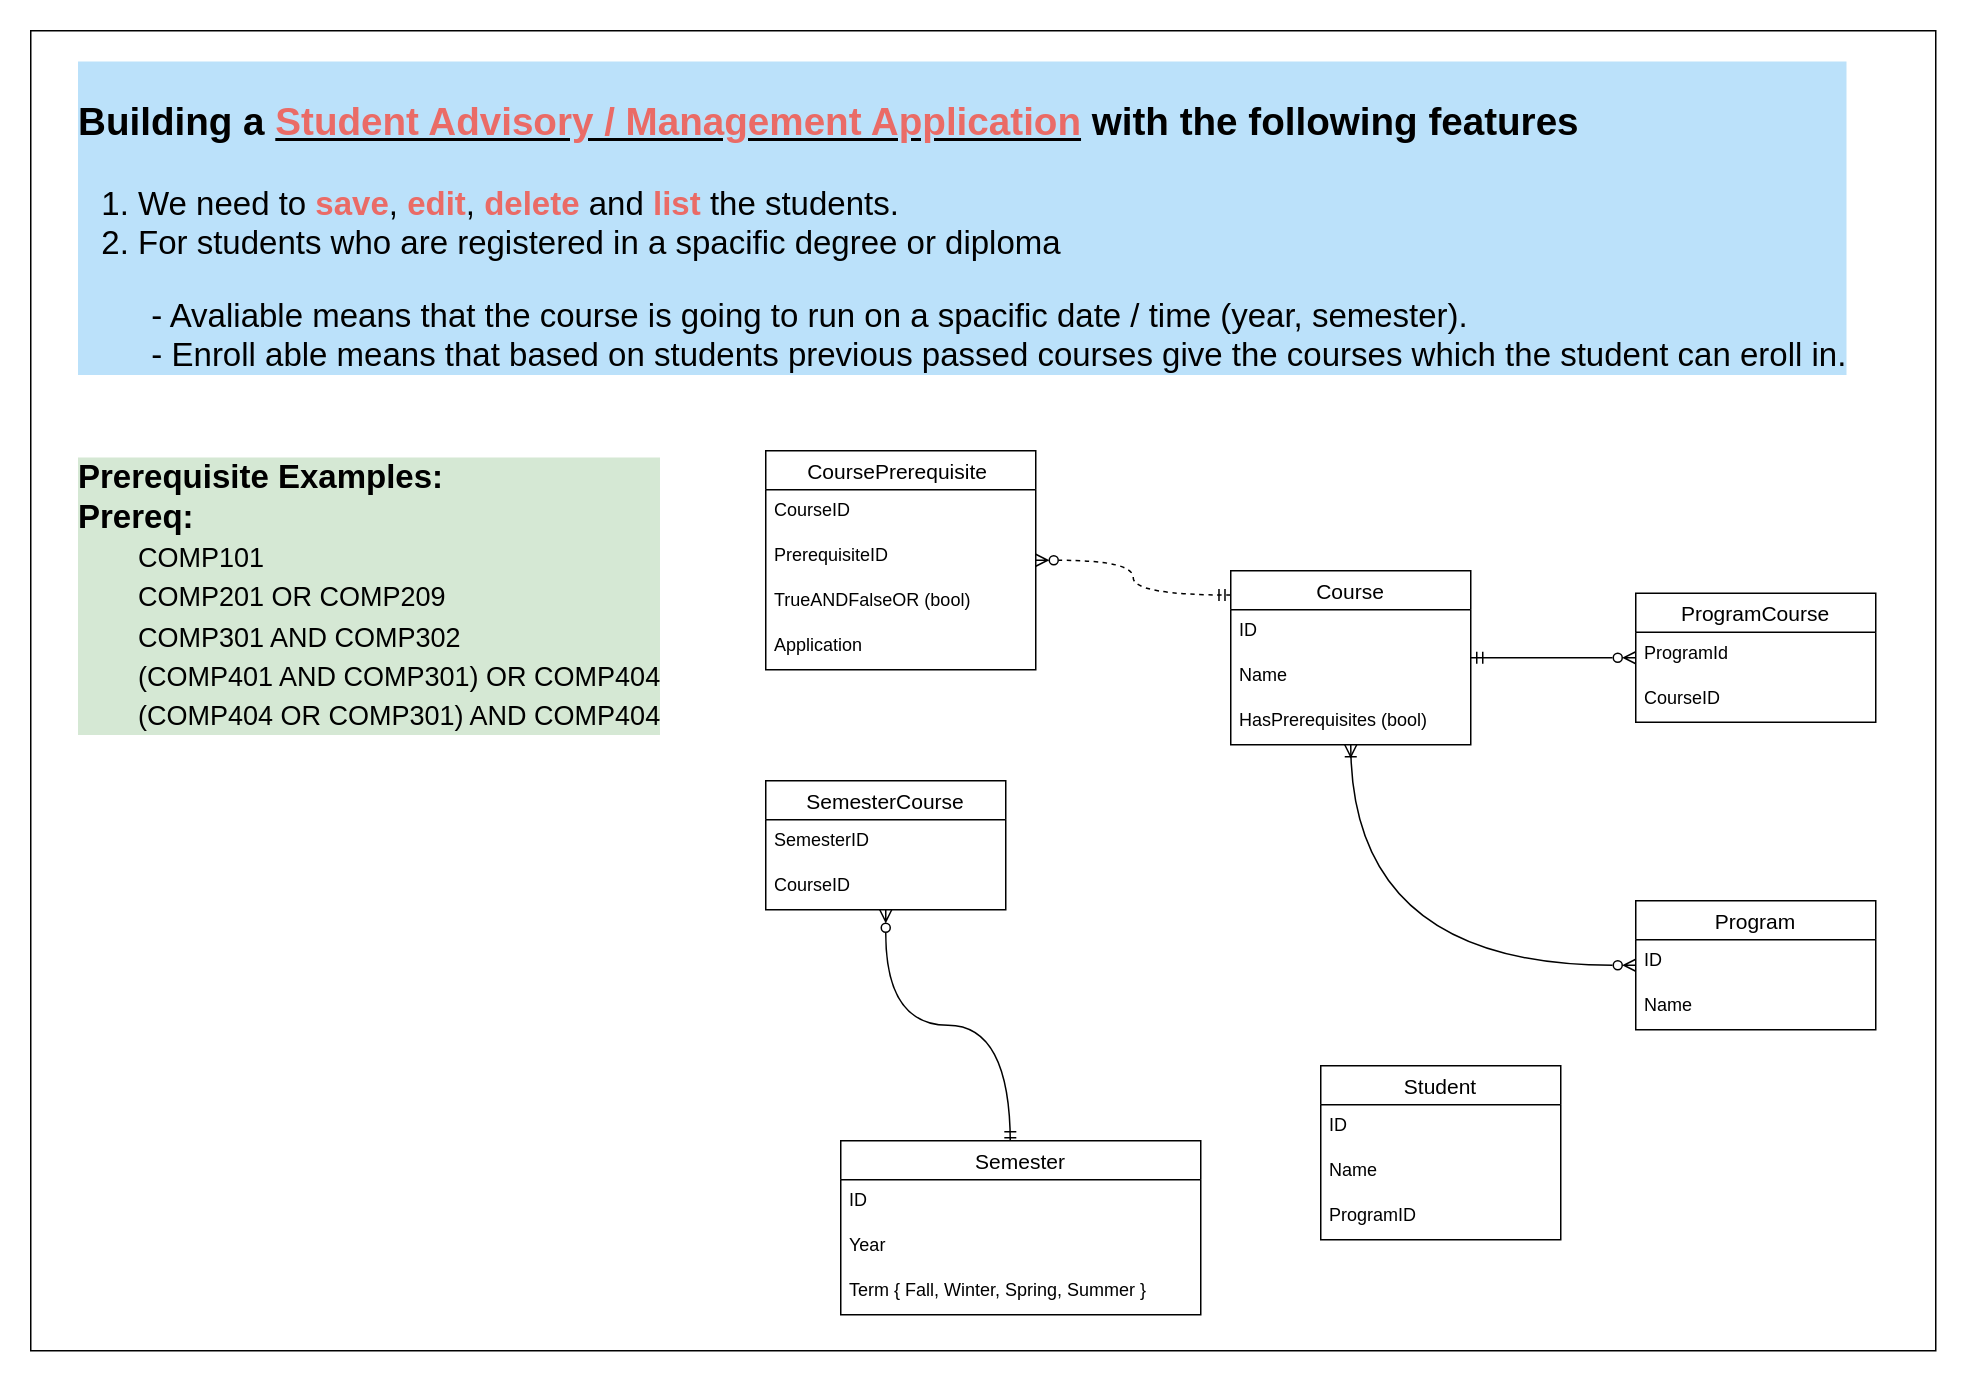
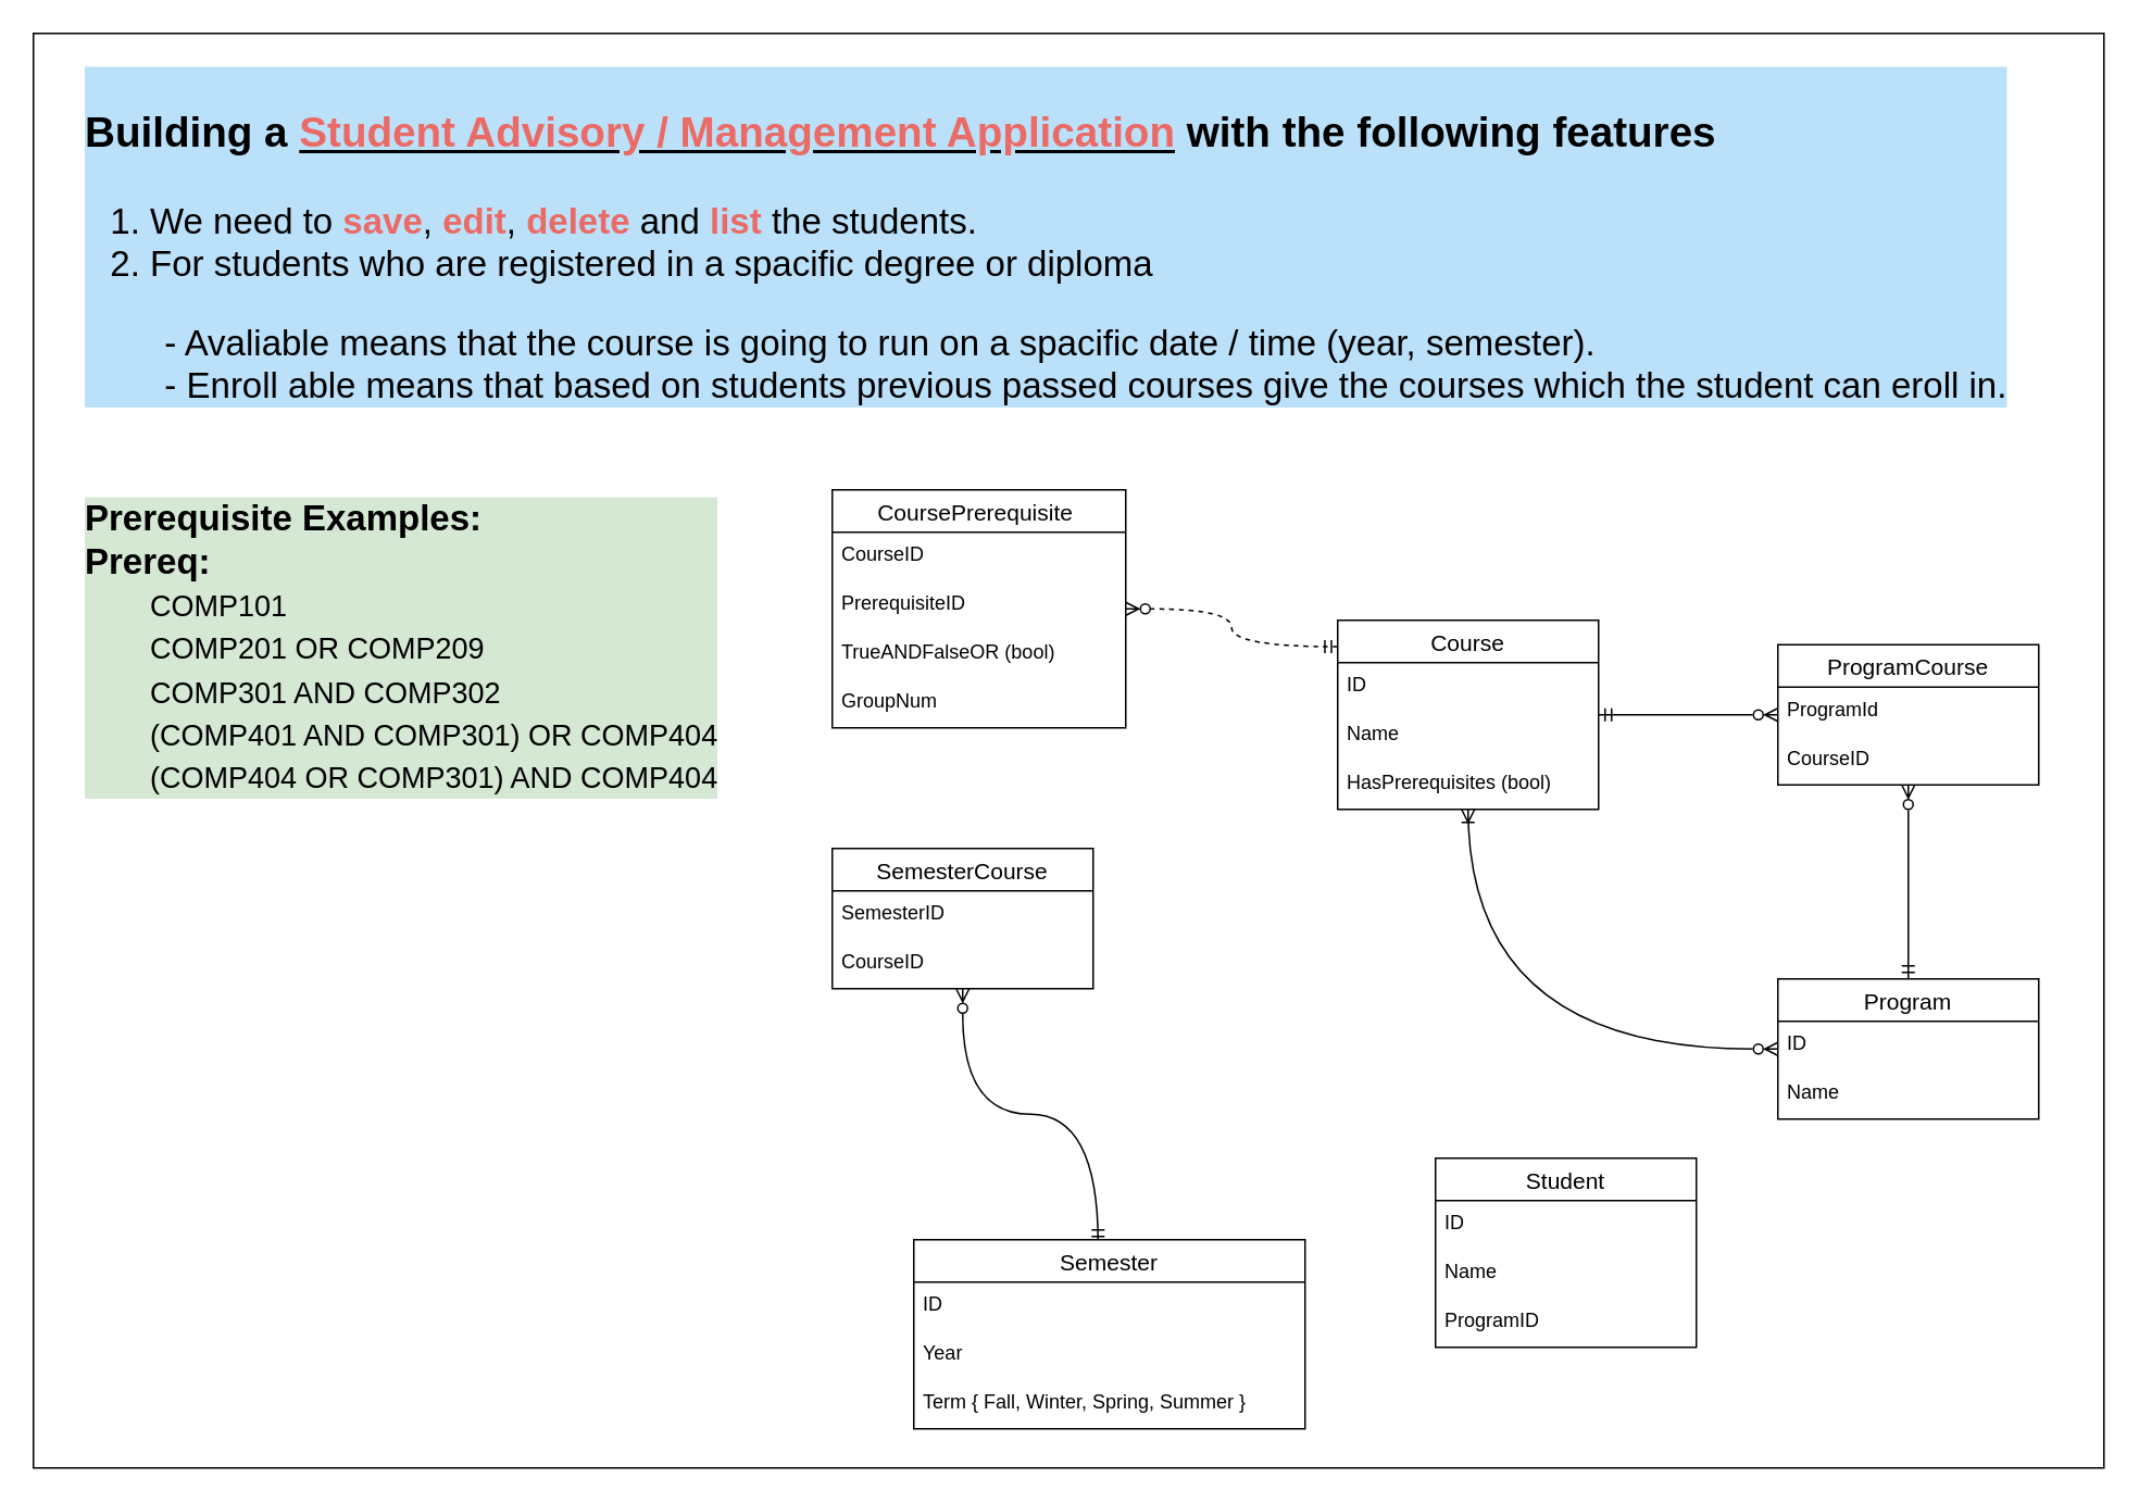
  <mxCell id="0" />
  <mxCell id="1" parent="0" />
  <mxCell id="2" value="" style="rounded=0;whiteSpace=wrap;html=1;" parent="1" vertex="1"><mxGeometry x="20" width="1270" height="880" as="geometry" y="20" /></mxCell>
  <mxCell id="3" value="&lt;h3&gt;Building a &lt;b&gt;&lt;u&gt;&lt;font color=&quot;#ea6b66&quot;&gt;Student Advisory / Management Application&lt;/font&gt;&lt;/u&gt;&lt;/b&gt; with the following features&lt;/h3&gt;&lt;ol&gt;&lt;li&gt;We need to &lt;b&gt;&lt;font color=&quot;#ea6b66&quot;&gt;save&lt;/font&gt;&lt;/b&gt;, &lt;b&gt;&lt;font color=&quot;#ea6b66&quot;&gt;edit&lt;/font&gt;&lt;/b&gt;, &lt;font color=&quot;#ea6b66&quot;&gt;&lt;b&gt;delete&lt;/b&gt; &lt;/font&gt;and &lt;font color=&quot;#ea6b66&quot;&gt;&lt;b&gt;list&lt;/b&gt; &lt;/font&gt;the students.&lt;/li&gt;&lt;li&gt;For students who are registered in a spacific degree or diploma&amp;nbsp;&lt;/li&gt;&lt;/ol&gt;&lt;span style=&quot;white-space: pre&quot;&gt;&#09;&lt;/span&gt;- Avaliable means that the course is going to run on a spacific date / time (year, semester).&lt;br&gt;&lt;span style=&quot;white-space: pre&quot;&gt;&#09;&lt;/span&gt;- Enroll able means that based on students previous passed courses give the courses which the student can eroll in." style="text;html=1;strokeColor=none;fillColor=none;align=left;verticalAlign=middle;whiteSpace=wrap;rounded=0;fontSize=22;labelBackgroundColor=#BBE1FA;" parent="1" vertex="1"><mxGeometry x="50" y="40" width="1200" height="210" as="geometry" /></mxCell>
  <mxCell id="4" value="Student" style="swimlane;fontStyle=0;childLayout=stackLayout;horizontal=1;startSize=26;horizontalStack=0;resizeParent=1;resizeParentMax=0;resizeLast=0;collapsible=1;marginBottom=0;align=center;fontSize=14;" parent="1" vertex="1"><mxGeometry x="880" y="710" width="160" height="116" as="geometry" /></mxCell>
  <mxCell id="5" value="ID " style="text;strokeColor=none;fillColor=none;spacingLeft=4;spacingRight=4;overflow=hidden;rotatable=0;points=[[0,0.5],[1,0.5]];portConstraint=eastwest;fontSize=12;" parent="4" vertex="1"><mxGeometry y="26" width="160" height="30" as="geometry" /></mxCell>
  <mxCell id="6" value="Name" style="text;strokeColor=none;fillColor=none;spacingLeft=4;spacingRight=4;overflow=hidden;rotatable=0;points=[[0,0.5],[1,0.5]];portConstraint=eastwest;fontSize=12;" parent="4" vertex="1"><mxGeometry y="56" width="160" height="30" as="geometry" /></mxCell>
  <mxCell id="7" value="ProgramID" style="text;strokeColor=none;fillColor=none;spacingLeft=4;spacingRight=4;overflow=hidden;rotatable=0;points=[[0,0.5],[1,0.5]];portConstraint=eastwest;fontSize=12;" parent="4" vertex="1"><mxGeometry y="86" width="160" height="30" as="geometry" /></mxCell>
  <mxCell id="8" style="edgeStyle=orthogonalEdgeStyle;curved=1;rounded=0;orthogonalLoop=1;jettySize=auto;html=1;fontSize=18;fontColor=#EA6B66;startArrow=ERmandOne;startFill=0;endArrow=ERzeroToMany;endFill=0;" parent="1" source="9" target="18" edge="1"><mxGeometry relative="1" as="geometry" /></mxCell>
  <mxCell id="9" value="Course" style="swimlane;fontStyle=0;childLayout=stackLayout;horizontal=1;startSize=26;horizontalStack=0;resizeParent=1;resizeParentMax=0;resizeLast=0;collapsible=1;marginBottom=0;align=center;fontSize=14;" parent="1" vertex="1"><mxGeometry x="820" y="380" width="160" height="116" as="geometry" /></mxCell>
  <mxCell id="10" value="ID " style="text;strokeColor=none;fillColor=none;spacingLeft=4;spacingRight=4;overflow=hidden;rotatable=0;points=[[0,0.5],[1,0.5]];portConstraint=eastwest;fontSize=12;" parent="9" vertex="1"><mxGeometry y="26" width="160" height="30" as="geometry" /></mxCell>
  <mxCell id="11" value="Name" style="text;strokeColor=none;fillColor=none;spacingLeft=4;spacingRight=4;overflow=hidden;rotatable=0;points=[[0,0.5],[1,0.5]];portConstraint=eastwest;fontSize=12;" parent="9" vertex="1"><mxGeometry y="56" width="160" height="30" as="geometry" /></mxCell>
  <mxCell id="12" value="HasPrerequisites (bool)" style="text;strokeColor=none;fillColor=none;spacingLeft=4;spacingRight=4;overflow=hidden;rotatable=0;points=[[0,0.5],[1,0.5]];portConstraint=eastwest;fontSize=12;" parent="9" vertex="1"><mxGeometry y="86" width="160" height="30" as="geometry" /></mxCell>
+ <mxCell id="13" style="edgeStyle=orthogonalEdgeStyle;curved=1;rounded=0;orthogonalLoop=1;jettySize=auto;html=1;exitX=0.5;exitY=0;exitDx=0;exitDy=0;fontSize=18;fontColor=#EA6B66;startArrow=ERmandOne;startFill=0;endArrow=ERzeroToMany;endFill=0;" parent="1" source="15" target="18" edge="1"><mxGeometry relative="1" as="geometry" /></mxCell>
  <mxCell id="14" style="edgeStyle=orthogonalEdgeStyle;curved=1;rounded=0;orthogonalLoop=1;jettySize=auto;html=1;fontSize=18;fontColor=#EA6B66;startArrow=ERzeroToMany;startFill=0;endArrow=ERoneToMany;endFill=0;" parent="1" source="15" target="9" edge="1"><mxGeometry relative="1" as="geometry" /></mxCell>
  <mxCell id="15" value="Program" style="swimlane;fontStyle=0;childLayout=stackLayout;horizontal=1;startSize=26;horizontalStack=0;resizeParent=1;resizeParentMax=0;resizeLast=0;collapsible=1;marginBottom=0;align=center;fontSize=14;" parent="1" vertex="1"><mxGeometry x="1090" y="600" width="160" height="86" as="geometry" /></mxCell>
  <mxCell id="16" value="ID " style="text;strokeColor=none;fillColor=none;spacingLeft=4;spacingRight=4;overflow=hidden;rotatable=0;points=[[0,0.5],[1,0.5]];portConstraint=eastwest;fontSize=12;" parent="15" vertex="1"><mxGeometry y="26" width="160" height="30" as="geometry" /></mxCell>
  <mxCell id="17" value="Name" style="text;strokeColor=none;fillColor=none;spacingLeft=4;spacingRight=4;overflow=hidden;rotatable=0;points=[[0,0.5],[1,0.5]];portConstraint=eastwest;fontSize=12;" parent="15" vertex="1"><mxGeometry y="56" width="160" height="30" as="geometry" /></mxCell>
  <mxCell id="18" value="ProgramCourse" style="swimlane;fontStyle=0;childLayout=stackLayout;horizontal=1;startSize=26;horizontalStack=0;resizeParent=1;resizeParentMax=0;resizeLast=0;collapsible=1;marginBottom=0;align=center;fontSize=14;" parent="1" vertex="1"><mxGeometry x="1090" y="395" width="160" height="86" as="geometry" /></mxCell>
  <mxCell id="19" value="ProgramId" style="text;strokeColor=none;fillColor=none;spacingLeft=4;spacingRight=4;overflow=hidden;rotatable=0;points=[[0,0.5],[1,0.5]];portConstraint=eastwest;fontSize=12;" parent="18" vertex="1"><mxGeometry y="26" width="160" height="30" as="geometry" /></mxCell>
  <mxCell id="20" value="CourseID" style="text;strokeColor=none;fillColor=none;spacingLeft=4;spacingRight=4;overflow=hidden;rotatable=0;points=[[0,0.5],[1,0.5]];portConstraint=eastwest;fontSize=12;" parent="18" vertex="1"><mxGeometry y="56" width="160" height="30" as="geometry" /></mxCell>
  <mxCell id="21" value="&lt;b&gt;Prerequisite Examples:&amp;nbsp;&lt;br&gt;Prereq: &lt;/b&gt;&lt;br&gt;&lt;span&gt;&#09;&lt;/span&gt;&lt;blockquote style=&quot;margin: 0 0 0 40px ; border: none ; padding: 0px&quot;&gt;&lt;span style=&quot;font-size: 18px&quot;&gt;COMP101&lt;/span&gt;&lt;br&gt;&lt;span style=&quot;font-size: 18px&quot;&gt;COMP201 OR COMP209&lt;/span&gt;&lt;br&gt;&lt;span style=&quot;font-size: 18px&quot;&gt;COMP301 AND COMP302&lt;/span&gt;&lt;br&gt;&lt;span style=&quot;font-size: 18px&quot;&gt;(COMP401 AND COMP301) OR COMP404&lt;/span&gt;&lt;br&gt;&lt;span style=&quot;font-size: 18px&quot;&gt;(COMP404 OR COMP&lt;/span&gt;&lt;span style=&quot;font-size: 18px&quot;&gt;301) AND COMP404&lt;/span&gt;&lt;br&gt;&lt;/blockquote&gt;" style="text;html=1;strokeColor=none;fillColor=none;align=left;verticalAlign=middle;whiteSpace=wrap;rounded=0;fontSize=22;fontColor=#000000;labelBackgroundColor=#D5E8D4;" parent="1" vertex="1"><mxGeometry x="50" y="280" width="420" height="234" as="geometry" /></mxCell>
  <mxCell id="22" style="edgeStyle=orthogonalEdgeStyle;curved=1;rounded=0;orthogonalLoop=1;jettySize=auto;html=1;entryX=0.471;entryY=0.017;entryDx=0;entryDy=0;entryPerimeter=0;fontSize=18;fontColor=#EA6B66;endArrow=ERmandOne;endFill=0;startArrow=ERzeroToMany;startFill=0;" parent="1" source="23" target="26" edge="1"><mxGeometry relative="1" as="geometry" /></mxCell>
  <mxCell id="23" value="SemesterCourse" style="swimlane;fontStyle=0;childLayout=stackLayout;horizontal=1;startSize=26;horizontalStack=0;resizeParent=1;resizeParentMax=0;resizeLast=0;collapsible=1;marginBottom=0;align=center;fontSize=14;" parent="1" vertex="1"><mxGeometry x="510" y="520" width="160" height="86" as="geometry" /></mxCell>
  <mxCell id="24" value="SemesterID" style="text;strokeColor=none;fillColor=none;spacingLeft=4;spacingRight=4;overflow=hidden;rotatable=0;points=[[0,0.5],[1,0.5]];portConstraint=eastwest;fontSize=12;" parent="23" vertex="1"><mxGeometry y="26" width="160" height="30" as="geometry" /></mxCell>
  <mxCell id="25" value="CourseID" style="text;strokeColor=none;fillColor=none;spacingLeft=4;spacingRight=4;overflow=hidden;rotatable=0;points=[[0,0.5],[1,0.5]];portConstraint=eastwest;fontSize=12;" parent="23" vertex="1"><mxGeometry y="56" width="160" height="30" as="geometry" /></mxCell>
  <mxCell id="26" value="Semester" style="swimlane;fontStyle=0;childLayout=stackLayout;horizontal=1;startSize=26;horizontalStack=0;resizeParent=1;resizeParentMax=0;resizeLast=0;collapsible=1;marginBottom=0;align=center;fontSize=14;" parent="1" vertex="1"><mxGeometry x="560" y="760" width="240" height="116" as="geometry" /></mxCell>
  <mxCell id="27" value="ID" style="text;strokeColor=none;fillColor=none;spacingLeft=4;spacingRight=4;overflow=hidden;rotatable=0;points=[[0,0.5],[1,0.5]];portConstraint=eastwest;fontSize=12;" parent="26" vertex="1"><mxGeometry y="26" width="240" height="30" as="geometry" /></mxCell>
  <mxCell id="28" value="Year" style="text;strokeColor=none;fillColor=none;spacingLeft=4;spacingRight=4;overflow=hidden;rotatable=0;points=[[0,0.5],[1,0.5]];portConstraint=eastwest;fontSize=12;" parent="26" vertex="1"><mxGeometry y="56" width="240" height="30" as="geometry" /></mxCell>
  <mxCell id="29" value="Term { Fall, Winter, Spring, Summer }" style="text;strokeColor=none;fillColor=none;spacingLeft=4;spacingRight=4;overflow=hidden;rotatable=0;points=[[0,0.5],[1,0.5]];portConstraint=eastwest;fontSize=12;" parent="26" vertex="1"><mxGeometry y="86" width="240" height="30" as="geometry" /></mxCell>
  <mxCell id="30" value="CoursePrerequisite " style="swimlane;fontStyle=0;childLayout=stackLayout;horizontal=1;startSize=26;horizontalStack=0;resizeParent=1;resizeParentMax=0;resizeLast=0;collapsible=1;marginBottom=0;align=center;fontSize=14;" parent="1" vertex="1"><mxGeometry x="510" y="300" width="180" height="146" as="geometry" /></mxCell>
  <mxCell id="31" value="CourseID " style="text;strokeColor=none;fillColor=none;spacingLeft=4;spacingRight=4;overflow=hidden;rotatable=0;points=[[0,0.5],[1,0.5]];portConstraint=eastwest;fontSize=12;" parent="30" vertex="1"><mxGeometry y="26" width="180" height="30" as="geometry" /></mxCell>
  <mxCell id="32" value="PrerequisiteID" style="text;strokeColor=none;fillColor=none;spacingLeft=4;spacingRight=4;overflow=hidden;rotatable=0;points=[[0,0.5],[1,0.5]];portConstraint=eastwest;fontSize=12;" parent="30" vertex="1"><mxGeometry y="56" width="180" height="30" as="geometry" /></mxCell>
  <mxCell id="33" value="TrueANDFalseOR (bool)" style="text;strokeColor=none;fillColor=none;spacingLeft=4;spacingRight=4;overflow=hidden;rotatable=0;points=[[0,0.5],[1,0.5]];portConstraint=eastwest;fontSize=12;" parent="30" vertex="1"><mxGeometry y="86" width="180" height="30" as="geometry" /></mxCell>
- <mxCell id="34" value="Application" style="text;strokeColor=none;fillColor=none;spacingLeft=4;spacingRight=4;overflow=hidden;rotatable=0;points=[[0,0.5],[1,0.5]];portConstraint=eastwest;fontSize=12;" parent="30" vertex="1"><mxGeometry y="116" width="180" height="30" as="geometry" /></mxCell>
+ <mxCell id="34" value="GroupNum" style="text;strokeColor=none;fillColor=none;spacingLeft=4;spacingRight=4;overflow=hidden;rotatable=0;points=[[0,0.5],[1,0.5]];portConstraint=eastwest;fontSize=12;" parent="30" vertex="1"><mxGeometry y="116" width="180" height="30" as="geometry" /></mxCell>
  <mxCell id="35" style="edgeStyle=orthogonalEdgeStyle;curved=1;rounded=0;orthogonalLoop=1;jettySize=auto;html=1;fontSize=18;fontColor=#EA6B66;startArrow=ERmandOne;startFill=0;endArrow=ERzeroToMany;endFill=0;exitX=0.001;exitY=0.14;exitDx=0;exitDy=0;exitPerimeter=0;dashed=1;" parent="1" source="9" target="30" edge="1"><mxGeometry relative="1" as="geometry"><mxPoint x="830" y="448" as="sourcePoint" /><mxPoint x="680" y="551.5" as="targetPoint" /></mxGeometry></mxCell>
